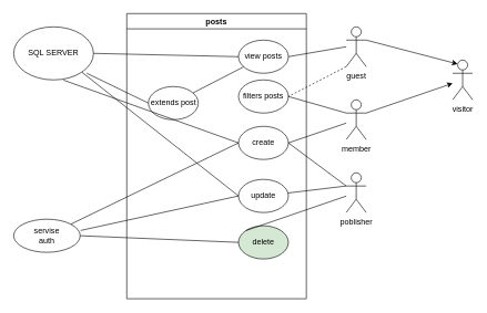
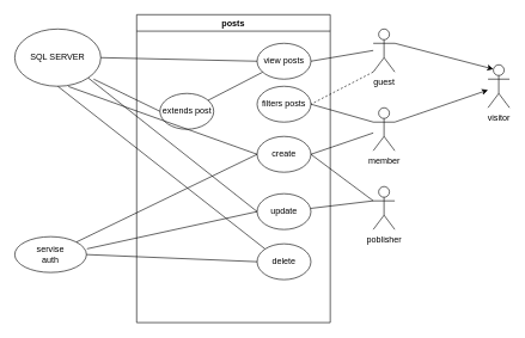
  <mxCell id="0" />
  <mxCell id="1" parent="0" />
  <mxCell id="2" value="posts" style="swimlane;whiteSpace=wrap;html=1;" vertex="1" parent="1"><mxGeometry x="190" y="20" width="270" height="430" as="geometry" /></mxCell>
  <mxCell id="3" value="" style="edgeStyle=none;html=1;endArrow=none;endFill=0;" edge="1" parent="2" source="4" target="8"><mxGeometry relative="1" as="geometry" /></mxCell>
  <mxCell id="4" value="view posts" style="ellipse;whiteSpace=wrap;html=1;" vertex="1" parent="2"><mxGeometry x="168" y="40" width="75" height="50" as="geometry" /></mxCell>
  <mxCell id="5" value="filters posts" style="ellipse;whiteSpace=wrap;html=1;" vertex="1" parent="2"><mxGeometry x="168" y="100" width="75" height="50" as="geometry" /></mxCell>
  <mxCell id="6" value="update" style="ellipse;whiteSpace=wrap;html=1;" vertex="1" parent="2"><mxGeometry x="168" y="250" width="75" height="50" as="geometry" /></mxCell>
- <mxCell id="7" value="delete" style="ellipse;whiteSpace=wrap;html=1;fillColor=#d5e8d4;" vertex="1" parent="2"><mxGeometry x="168" y="320" width="75" height="50" as="geometry" /></mxCell>
+ <mxCell id="7" value="delete" style="ellipse;whiteSpace=wrap;html=1;" vertex="1" parent="2"><mxGeometry x="168" y="320" width="75" height="50" as="geometry" /></mxCell>
  <mxCell id="8" value="extends post" style="ellipse;whiteSpace=wrap;html=1;" vertex="1" parent="2"><mxGeometry x="32.5" y="110" width="75" height="50" as="geometry" /></mxCell>
  <mxCell id="9" value="create" style="ellipse;whiteSpace=wrap;html=1;" vertex="1" parent="2"><mxGeometry x="168" y="170" width="75" height="50" as="geometry" /></mxCell>
  <mxCell id="10" value="visitor" style="shape=umlActor;verticalLabelPosition=bottom;verticalAlign=top;html=1;outlineConnect=0;" vertex="1" parent="1"><mxGeometry x="680" y="90" width="30" height="60" as="geometry" /></mxCell>
  <mxCell id="11" style="edgeStyle=none;html=1;exitX=1;exitY=0.333;exitDx=0;exitDy=0;exitPerimeter=0;entryX=0.25;entryY=0.1;entryDx=0;entryDy=0;entryPerimeter=0;endArrow=classic;endFill=1;" edge="1" parent="1" source="13" target="10"><mxGeometry relative="1" as="geometry" /></mxCell>
  <mxCell id="12" style="edgeStyle=none;html=1;exitX=0;exitY=1;exitDx=0;exitDy=0;exitPerimeter=0;entryX=1;entryY=0.5;entryDx=0;entryDy=0;endArrow=none;endFill=0;dashed=1;" edge="1" parent="1" source="13" target="5"><mxGeometry relative="1" as="geometry" /></mxCell>
  <mxCell id="13" value="guest" style="shape=umlActor;verticalLabelPosition=bottom;verticalAlign=top;html=1;outlineConnect=0;direction=east;" vertex="1" parent="1"><mxGeometry x="520" y="40" width="30" height="60" as="geometry" /></mxCell>
  <mxCell id="14" style="edgeStyle=none;html=1;exitX=1;exitY=0.333;exitDx=0;exitDy=0;exitPerimeter=0;endArrow=classic;endFill=1;" edge="1" parent="1" source="17" target="10"><mxGeometry relative="1" as="geometry" /></mxCell>
  <mxCell id="15" style="edgeStyle=none;html=1;exitX=0;exitY=0.333;exitDx=0;exitDy=0;exitPerimeter=0;entryX=1;entryY=0.5;entryDx=0;entryDy=0;endArrow=none;endFill=0;" edge="1" parent="1" source="17" target="5"><mxGeometry relative="1" as="geometry" /></mxCell>
  <mxCell id="16" style="edgeStyle=none;html=1;entryX=1;entryY=0.5;entryDx=0;entryDy=0;endArrow=none;endFill=0;" edge="1" parent="1" source="17" target="9"><mxGeometry relative="1" as="geometry" /></mxCell>
  <mxCell id="17" value="member" style="shape=umlActor;verticalLabelPosition=bottom;verticalAlign=top;html=1;outlineConnect=0;" vertex="1" parent="1"><mxGeometry x="520" y="150" width="30" height="60" as="geometry" /></mxCell>
  <mxCell id="18" style="edgeStyle=none;html=1;exitX=0;exitY=0.333;exitDx=0;exitDy=0;exitPerimeter=0;entryX=1;entryY=0.5;entryDx=0;entryDy=0;endArrow=none;endFill=0;" edge="1" parent="1" source="20" target="9"><mxGeometry relative="1" as="geometry" /></mxCell>
  <mxCell id="19" style="edgeStyle=none;html=1;exitX=0;exitY=0.333;exitDx=0;exitDy=0;exitPerimeter=0;endArrow=none;endFill=0;" edge="1" parent="1" source="20" target="6"><mxGeometry relative="1" as="geometry" /></mxCell>
  <mxCell id="20" value="poblisher" style="shape=umlActor;verticalLabelPosition=bottom;verticalAlign=top;html=1;outlineConnect=0;" vertex="1" parent="1"><mxGeometry x="520" y="260" width="30" height="60" as="geometry" /></mxCell>
  <mxCell id="21" value="" style="endArrow=none;html=1;exitX=1;exitY=0.5;exitDx=0;exitDy=0;" edge="1" parent="1" source="4"><mxGeometry width="50" height="50" relative="1" as="geometry"><mxPoint x="470" y="120" as="sourcePoint" /><mxPoint x="520" y="70" as="targetPoint" /></mxGeometry></mxCell>
  <mxCell id="22" value="servise&lt;br&gt;auth" style="ellipse;whiteSpace=wrap;html=1;" vertex="1" parent="1"><mxGeometry x="20" y="330" width="100" height="50" as="geometry" /></mxCell>
  <mxCell id="23" value="SQL SERVER" style="ellipse;whiteSpace=wrap;html=1;" vertex="1" parent="1"><mxGeometry x="20" y="40" width="120" height="80" as="geometry" /></mxCell>
  <mxCell id="24" style="edgeStyle=none;html=1;exitX=0;exitY=0.5;exitDx=0;exitDy=0;entryX=1;entryY=0.5;entryDx=0;entryDy=0;endArrow=none;endFill=0;" edge="1" parent="1" source="4" target="23"><mxGeometry relative="1" as="geometry" /></mxCell>
  <mxCell id="25" style="edgeStyle=none;html=1;exitX=0;exitY=0.5;exitDx=0;exitDy=0;entryX=0.917;entryY=0.875;entryDx=0;entryDy=0;entryPerimeter=0;endArrow=none;endFill=0;" edge="1" parent="1" source="8" target="23"><mxGeometry relative="1" as="geometry" /></mxCell>
  <mxCell id="26" style="edgeStyle=none;html=1;exitX=0;exitY=0.5;exitDx=0;exitDy=0;endArrow=none;endFill=0;" edge="1" parent="1" source="9" target="22"><mxGeometry relative="1" as="geometry"><mxPoint x="295.355" y="318.787" as="targetPoint" /></mxGeometry></mxCell>
  <mxCell id="27" style="edgeStyle=none;html=1;exitX=0;exitY=0.5;exitDx=0;exitDy=0;entryX=1.007;entryY=0.34;entryDx=0;entryDy=0;entryPerimeter=0;endArrow=none;endFill=0;" edge="1" parent="1" source="6" target="22"><mxGeometry relative="1" as="geometry"><mxPoint x="299.706" y="321.767" as="targetPoint" /></mxGeometry></mxCell>
  <mxCell id="28" style="edgeStyle=none;html=1;exitX=0;exitY=0.5;exitDx=0;exitDy=0;entryX=1;entryY=0.5;entryDx=0;entryDy=0;endArrow=none;endFill=0;" edge="1" parent="1" source="7" target="22"><mxGeometry relative="1" as="geometry"><mxPoint x="306.014" y="351.738" as="targetPoint" /></mxGeometry></mxCell>
- <mxCell id="29" style="edgeStyle=none;html=1;exitX=0;exitY=0;exitDx=0;exitDy=0;endArrow=none;endFill=0;" edge="1" parent="1" source="7" target="20"><mxGeometry relative="1" as="geometry" /></mxCell>
+ <mxCell id="29" style="edgeStyle=none;html=1;exitX=0;exitY=0;exitDx=0;exitDy=0;entryX=0.5;entryY=1;entryDx=0;entryDy=0;endArrow=none;endFill=0;" edge="1" parent="1" source="7" target="23"><mxGeometry relative="1" as="geometry" /></mxCell>
  <mxCell id="30" style="edgeStyle=none;html=1;exitX=0;exitY=0.5;exitDx=0;exitDy=0;entryX=1;entryY=1;entryDx=0;entryDy=0;endArrow=none;endFill=0;" edge="1" parent="1" source="6" target="23"><mxGeometry relative="1" as="geometry" /></mxCell>
  <mxCell id="31" style="edgeStyle=none;html=1;exitX=0;exitY=0.5;exitDx=0;exitDy=0;entryX=0.624;entryY=1.004;entryDx=0;entryDy=0;entryPerimeter=0;endArrow=none;endFill=0;" edge="1" parent="1" source="9" target="23"><mxGeometry relative="1" as="geometry" /></mxCell>
